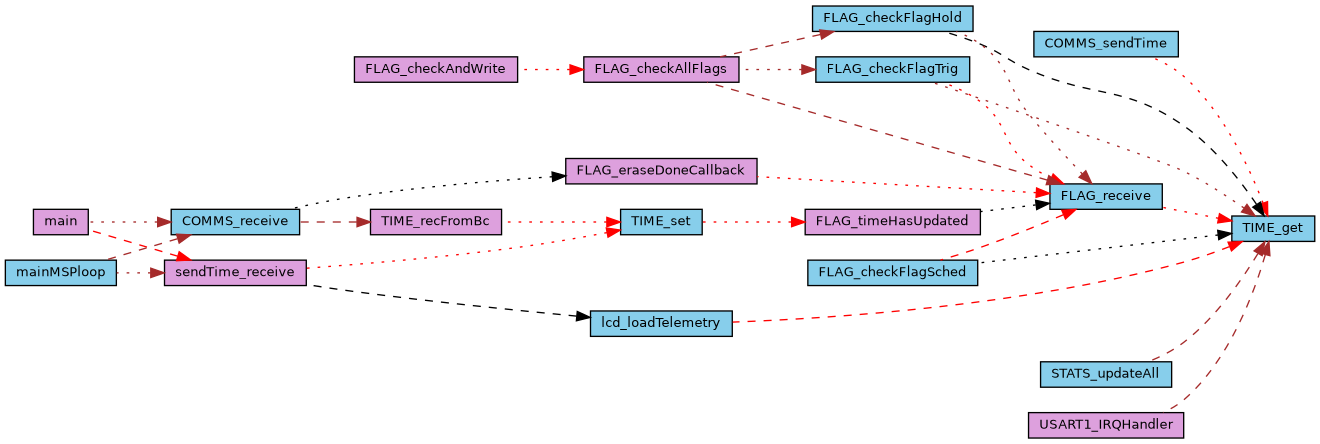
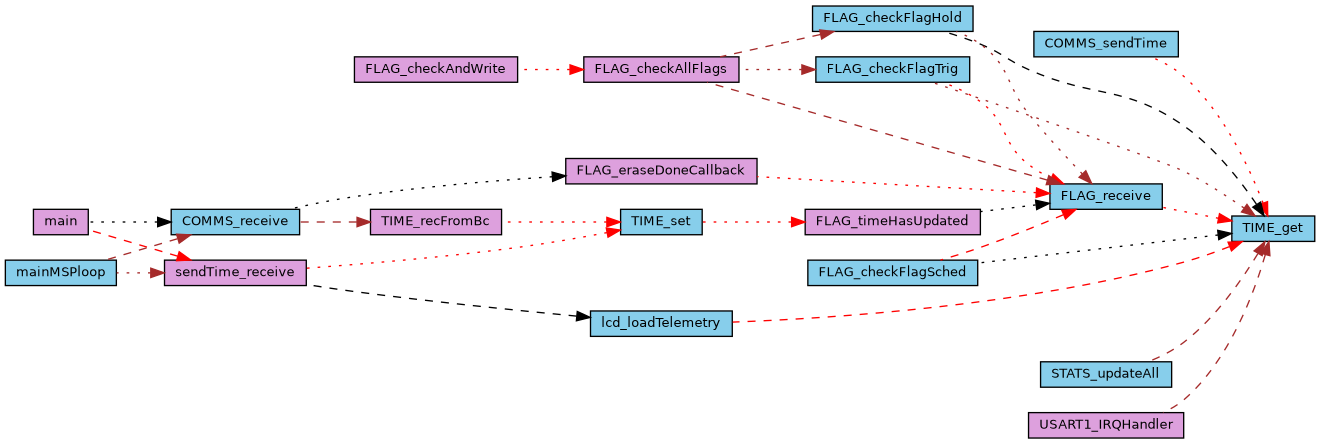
  digraph {
    rankdir=RL
    node [color=black fillcolor=skyblue fontname=Helvetica fontsize=10 shape=record style=filled]
    edge [color=red dir=back fontname=Helvetica fontsize=10 labelfontname=Helvetica labelfontsize=10 style=dotted]
    n1 [fontcolor=black height=0.2 label=TIME_get width=0.4]
    n2 [height=0.2 label=COMMS_sendTime width=0.4]
    n3 [height=0.2 label=FLAG_checkFlagHold width=0.4]
    n4 [height=0.2 label=FLAG_checkFlagSched width=0.4]
    n5 [height=0.2 label=FLAG_checkFlagTrig width=0.4]
    n6 [height=0.2 label=FLAG_receive width=0.4]
    n7 [height=0.2 label=lcd_loadTelemetry width=0.4]
    n8 [height=0.2 label=STATS_updateAll width=0.4]
    n9 [fillcolor=plum height=0.2 label=USART1_IRQHandler width=0.4]
    n10 [fillcolor=plum height=0.2 label=FLAG_checkAllFlags width=0.4]
    n11 [fillcolor=plum height=0.2 label=FLAG_eraseDoneCallback width=0.4]
    n12 [fillcolor=plum height=0.2 label=FLAG_timeHasUpdated width=0.4]
    n13 [fillcolor=plum height=0.2 label=sendTime_receive width=0.4]
    n14 [fillcolor=plum height=0.2 label=FLAG_checkAndWrite width=0.4]
    n15 [height=0.2 label=COMMS_receive width=0.4]
    n16 [height=0.2 label=TIME_set width=0.4]
    n17 [fillcolor=plum height=0.2 label=main width=0.4]
    n18 [height=0.2 label=mainMSPloop width=0.4]
    n19 [fillcolor=plum height=0.2 label=TIME_recFromBc width=0.4]
    n1 -> n2
    n1 -> n3 [color=black style=dashed]
    n1 -> n4 [color=black]
    n1 -> n5 [color=brown]
    n1 -> n6
    n1 -> n7 [style=dashed]
    n1 -> n8 [color=brown style=dashed]
    n1 -> n9 [color=brown style=dashed]
    n3 -> n10 [color=brown style=dashed]
    n5 -> n10 [color=brown]
    n6 -> n3 [color=brown]
    n6 -> n4 [style=dashed]
    n6 -> n5
    n6 -> n10 [color=brown style=dashed]
    n6 -> n11
    n6 -> n12 [color=black]
    n7 -> n13 [color=black style=dashed]
    n10 -> n14
    n11 -> n15 [color=black]
    n12 -> n16
    n13 -> n17 [style=dashed]
    n13 -> n18 [color=brown]
-   n15 -> n17 [color=brown]
+   n15 -> n17 [color=black]
    n15 -> n18 [color=brown style=dashed]
    n16 -> n13
    n16 -> n19
    n19 -> n15 [color=brown style=dashed]
  }
